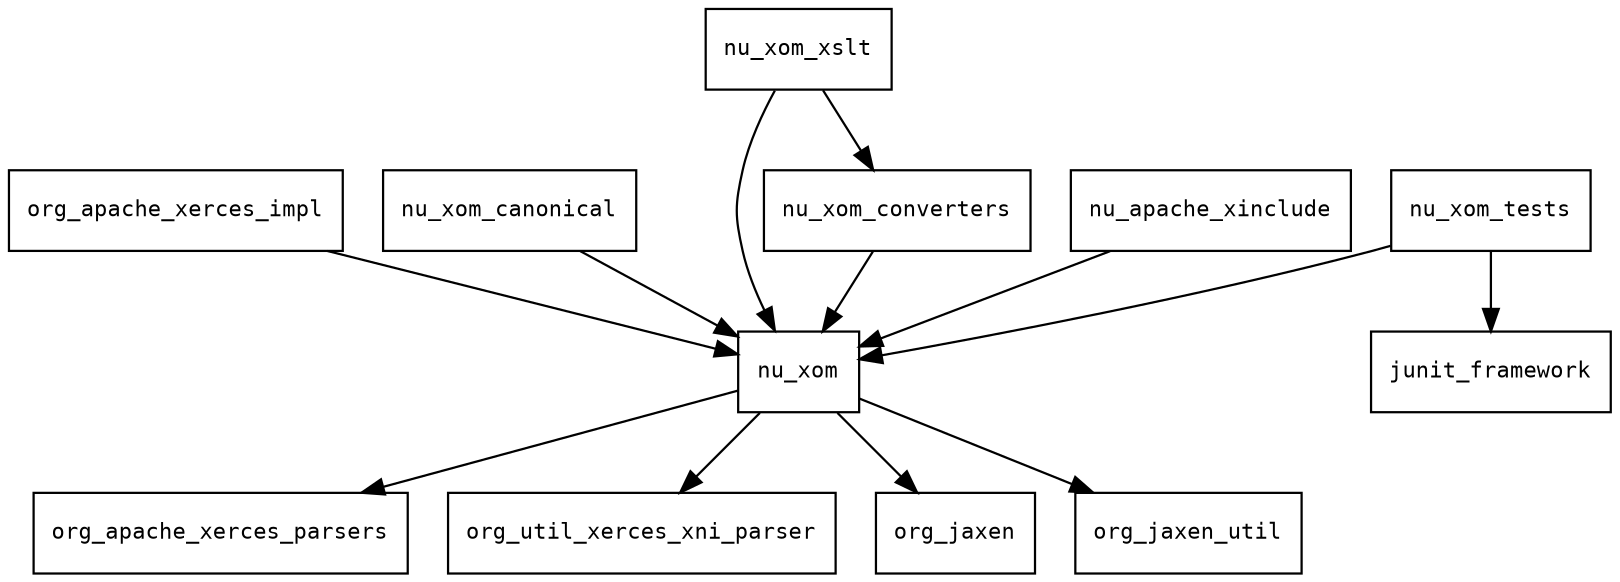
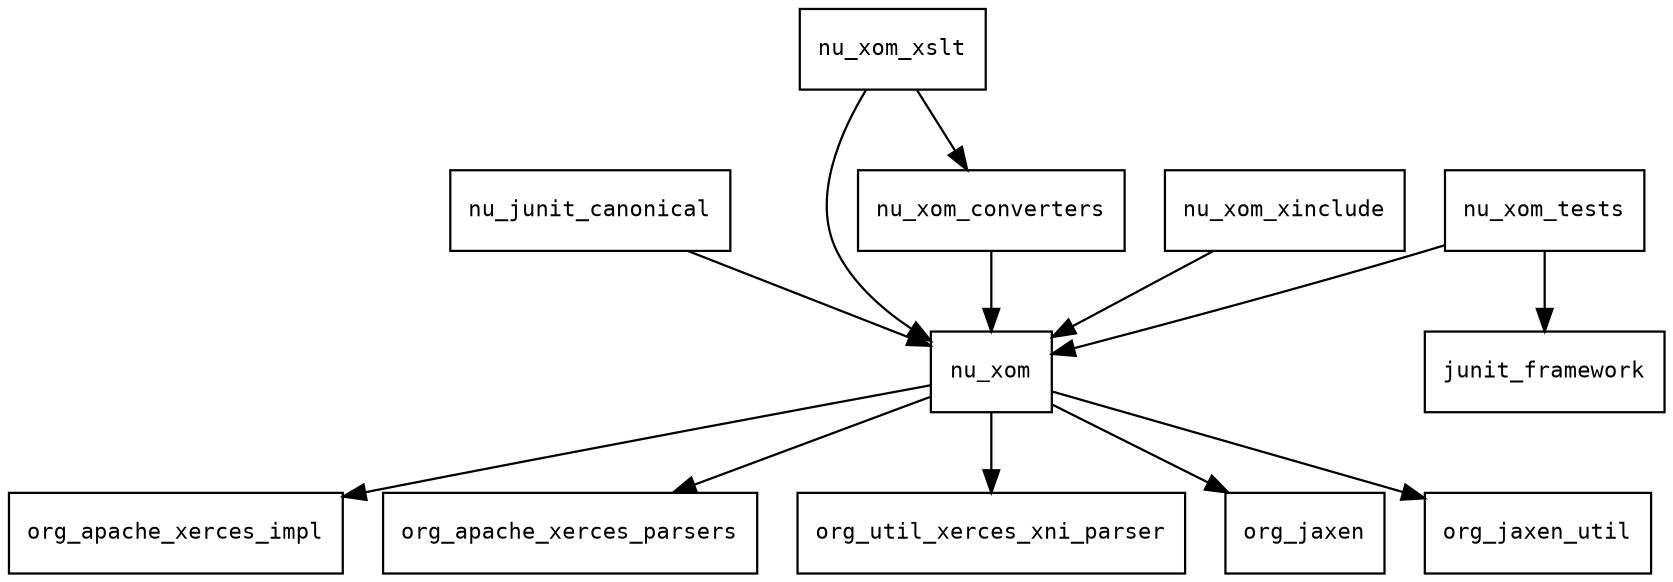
  digraph {
    fontname="DejaVu Sans Mono"
    node [fontname="DejaVu Sans Mono" fontsize=10.0 shape=box]
    edge [fontname="DejaVu Sans Mono"]
    nu_xom
    org_apache_xerces_impl
    org_apache_xerces_parsers
    n4 [label=org_util_xerces_xni_parser]
    org_jaxen
    org_jaxen_util
-   nu_xom_canonical
+   nu_xom_canonical [label=nu_junit_canonical]
    nu_xom_converters
    nu_xom_tests
    junit_framework
-   nu_xom_xinclude [label=nu_apache_xinclude]
+   nu_xom_xinclude
    nu_xom_xslt
-   org_apache_xerces_impl -> nu_xom
+   nu_xom -> org_apache_xerces_impl
    nu_xom -> org_apache_xerces_parsers
    nu_xom -> n4
    nu_xom -> org_jaxen
    nu_xom -> org_jaxen_util
    nu_xom_canonical -> nu_xom
    nu_xom_converters -> nu_xom
    nu_xom_tests -> nu_xom
    nu_xom_tests -> junit_framework
    nu_xom_xinclude -> nu_xom
    nu_xom_xslt -> nu_xom
    nu_xom_xslt -> nu_xom_converters
  }
